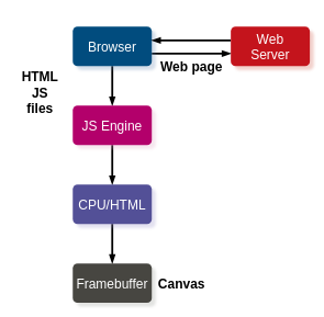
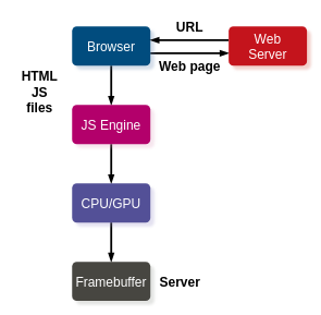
  <mxCell id="0" />
  <mxCell id="1" parent="0" />
  <mxCell id="2" style="edgeStyle=orthogonalEdgeStyle;rounded=0;orthogonalLoop=1;jettySize=auto;html=1;entryX=0;entryY=0.75;entryDx=0;entryDy=0;exitX=1;exitY=0.75;exitDx=0;exitDy=0;strokeWidth=3;endArrow=blockThin;endFill=1;" edge="1" parent="1"><mxGeometry relative="1" as="geometry"><mxPoint x="230" y="81" as="sourcePoint" /><mxPoint x="350" y="81" as="targetPoint" /></mxGeometry></mxCell>
  <mxCell id="3" style="edgeStyle=orthogonalEdgeStyle;rounded=0;orthogonalLoop=1;jettySize=auto;html=1;entryX=0.5;entryY=0;entryDx=0;entryDy=0;strokeWidth=3;endArrow=blockThin;endFill=1;" edge="1" parent="1" source="4" target="8"><mxGeometry relative="1" as="geometry" /></mxCell>
  <mxCell id="4" value="Browser" style="rounded=1;whiteSpace=wrap;html=1;shadow=1;shadowOffsetX=6;shadowOffsetY=6;shadowBlur=2;linecap=round;arcSize=12;fillColor=#014c7e;gradientColor=none;strokeColor=none;glass=0;shadowColor=#577aa6;fontColor=#FFFFFF;fontSize=20;" vertex="1" parent="1"><mxGeometry x="110" y="40" width="120" height="60" as="geometry" /></mxCell>
  <mxCell id="5" style="edgeStyle=orthogonalEdgeStyle;rounded=0;orthogonalLoop=1;jettySize=auto;html=1;entryX=1;entryY=0.25;entryDx=0;entryDy=0;exitX=0;exitY=0.25;exitDx=0;exitDy=0;strokeWidth=3;endArrow=blockThin;endFill=1;" edge="1" parent="1"><mxGeometry relative="1" as="geometry"><mxPoint x="350" y="61" as="sourcePoint" /><mxPoint x="230" y="61" as="targetPoint" /></mxGeometry></mxCell>
  <mxCell id="6" value="Web&lt;div style=&quot;font-size: 20px;&quot;&gt;Server&lt;/div&gt;" style="rounded=1;whiteSpace=wrap;html=1;shadow=1;shadowOffsetX=6;shadowOffsetY=6;shadowBlur=2;linecap=round;arcSize=12;fillColor=#c4141c;gradientColor=none;strokeColor=none;glass=0;shadowColor=#ca4735;fontColor=#FFFFFF;fontSize=20;" vertex="1" parent="1"><mxGeometry x="350" y="40" width="120" height="60" as="geometry" /></mxCell>
  <mxCell id="7" style="edgeStyle=orthogonalEdgeStyle;rounded=0;orthogonalLoop=1;jettySize=auto;html=1;entryX=0.5;entryY=0;entryDx=0;entryDy=0;strokeWidth=3;endArrow=blockThin;endFill=1;" edge="1" parent="1" source="8" target="10"><mxGeometry relative="1" as="geometry" /></mxCell>
  <mxCell id="8" value="&lt;span style=&quot;color: rgb(255, 255, 255); font-size: 20px;&quot;&gt;JS Engine&lt;/span&gt;" style="rounded=1;whiteSpace=wrap;html=1;shadow=1;shadowOffsetX=6;shadowOffsetY=6;shadowBlur=2;linecap=round;arcSize=12;fillColor=#b3006b;gradientColor=none;strokeColor=none;glass=0;shadowColor=#dd9cba;" vertex="1" parent="1"><mxGeometry x="110" y="160" width="120" height="60" as="geometry" /></mxCell>
  <mxCell id="9" style="edgeStyle=orthogonalEdgeStyle;rounded=0;orthogonalLoop=1;jettySize=auto;html=1;strokeWidth=3;endArrow=blockThin;endFill=1;" edge="1" parent="1" source="10" target="11"><mxGeometry relative="1" as="geometry" /></mxCell>
- <mxCell id="10" value="&lt;font color=&quot;#ffffff&quot;&gt;&lt;span style=&quot;font-size: 20px;&quot;&gt;CPU/HTML&lt;/span&gt;&lt;/font&gt;" style="rounded=1;whiteSpace=wrap;html=1;shadow=1;shadowOffsetX=6;shadowOffsetY=6;shadowBlur=2;linecap=round;arcSize=12;fillColor=#535097;gradientColor=none;strokeColor=none;glass=0;shadowColor=#8f89c2;" vertex="1" parent="1"><mxGeometry x="110" y="280" width="120" height="60" as="geometry" /></mxCell>
+ <mxCell id="10" value="&lt;font color=&quot;#ffffff&quot;&gt;&lt;span style=&quot;font-size: 20px;&quot;&gt;CPU/GPU&lt;/span&gt;&lt;/font&gt;" style="rounded=1;whiteSpace=wrap;html=1;shadow=1;shadowOffsetX=6;shadowOffsetY=6;shadowBlur=2;linecap=round;arcSize=12;fillColor=#535097;gradientColor=none;strokeColor=none;glass=0;shadowColor=#8f89c2;" vertex="1" parent="1"><mxGeometry x="110" y="280" width="120" height="60" as="geometry" /></mxCell>
  <mxCell id="11" value="&lt;font color=&quot;#ffffff&quot;&gt;&lt;span style=&quot;font-size: 20px;&quot;&gt;Framebuffer&lt;/span&gt;&lt;/font&gt;" style="rounded=1;whiteSpace=wrap;html=1;shadow=1;shadowOffsetX=6;shadowOffsetY=6;shadowBlur=2;linecap=round;arcSize=12;fillColor=#474641;gradientColor=none;strokeColor=none;glass=0;shadowColor=#90928D;shadowOpacity=25;enumerate=0;comic=0;backgroundOutline=0;" vertex="1" parent="1"><mxGeometry x="110" y="400" width="120" height="60" as="geometry" /></mxCell>
- <mxCell id="12" value="Canvas" style="text;html=1;align=center;verticalAlign=middle;resizable=0;points=[];autosize=1;strokeColor=none;fillColor=none;fontStyle=1;fontSize=20;" vertex="1" parent="1"><mxGeometry x="230" y="410" width="90" height="40" as="geometry" /></mxCell>
+ <mxCell id="12" value="Server" style="text;html=1;align=center;verticalAlign=middle;resizable=0;points=[];autosize=1;strokeColor=none;fillColor=none;fontStyle=1;fontSize=20;" vertex="1" parent="1"><mxGeometry x="230" y="410" width="90" height="40" as="geometry" /></mxCell>
+ <mxCell id="13" value="URL" style="text;html=1;align=center;verticalAlign=middle;resizable=0;points=[];autosize=1;strokeColor=none;fillColor=none;fontSize=20;fontStyle=1" vertex="1" parent="1"><mxGeometry x="260" y="20" width="60" height="40" as="geometry" /></mxCell>
  <mxCell id="14" value="Web page" style="text;html=1;align=center;verticalAlign=middle;resizable=0;points=[];autosize=1;strokeColor=none;fillColor=none;fontSize=20;fontStyle=1" vertex="1" parent="1"><mxGeometry x="235" y="80" width="110" height="40" as="geometry" /></mxCell>
  <mxCell id="15" value="HTML&lt;div&gt;JS&lt;/div&gt;&lt;div&gt;files&lt;/div&gt;" style="text;html=1;align=center;verticalAlign=middle;resizable=0;points=[];autosize=1;strokeColor=none;fillColor=none;fontSize=20;fontStyle=1" vertex="1" parent="1"><mxGeometry x="20" y="95" width="80" height="90" as="geometry" /></mxCell>
